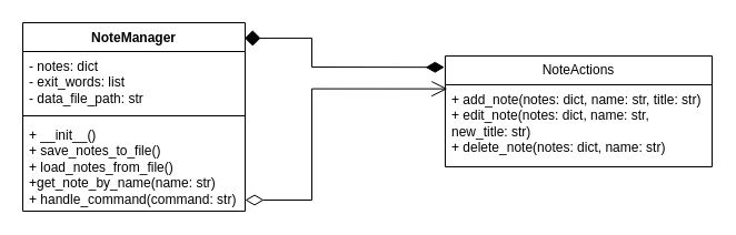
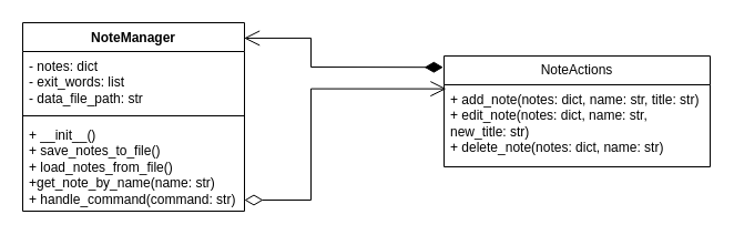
  <mxCell id="0" />
  <mxCell id="1" parent="0" />
  <mxCell id="2" value="NoteManager" style="swimlane;fontStyle=1;align=center;verticalAlign=top;childLayout=stackLayout;horizontal=1;startSize=26;horizontalStack=0;resizeParent=1;resizeParentMax=0;resizeLast=0;collapsible=1;marginBottom=0;whiteSpace=wrap;html=1;" vertex="1" parent="1"><mxGeometry x="20" y="20" width="200" height="170" as="geometry" /></mxCell>
  <mxCell id="3" value="- notes: dict &lt;br&gt;- exit_words: list &lt;br&gt;- data_file_path: str" style="text;strokeColor=none;fillColor=none;align=left;verticalAlign=top;spacingLeft=4;spacingRight=4;overflow=hidden;rotatable=0;points=[[0,0.5],[1,0.5]];portConstraint=eastwest;whiteSpace=wrap;html=1;" vertex="1" parent="2"><mxGeometry y="26" width="200" height="54" as="geometry" /></mxCell>
  <mxCell id="4" value="" style="line;strokeWidth=1;fillColor=none;align=left;verticalAlign=middle;spacingTop=-1;spacingLeft=3;spacingRight=3;rotatable=0;labelPosition=right;points=[];portConstraint=eastwest;strokeColor=inherit;" vertex="1" parent="2"><mxGeometry y="80" width="200" height="8" as="geometry" /></mxCell>
  <mxCell id="5" value="+ __init__()&lt;br&gt;+ save_notes_to_file()&lt;br&gt;+ load_notes_from_file()&lt;br&gt;+get_note_by_name(name: str)&lt;br&gt;+ handle_command(command: str)" style="text;strokeColor=none;fillColor=none;align=left;verticalAlign=top;spacingLeft=4;spacingRight=4;overflow=hidden;rotatable=0;points=[[0,0.5],[1,0.5]];portConstraint=eastwest;whiteSpace=wrap;html=1;" vertex="1" parent="2"><mxGeometry y="88" width="200" height="82" as="geometry" /></mxCell>
  <mxCell id="6" value="NoteActions" style="swimlane;fontStyle=0;childLayout=stackLayout;horizontal=1;startSize=26;fillColor=none;horizontalStack=0;resizeParent=1;resizeParentMax=0;resizeLast=0;collapsible=1;marginBottom=0;whiteSpace=wrap;html=1;" vertex="1" parent="1"><mxGeometry x="400" y="50" width="240" height="100" as="geometry" /></mxCell>
  <mxCell id="7" value="+ add_note(notes: dict, name: str, title: str)&lt;br&gt;+ edit_note(notes: dict, name: str, new_title: str)&lt;br&gt;+ delete_note(notes: dict, name: str)" style="text;strokeColor=none;fillColor=none;align=left;verticalAlign=top;spacingLeft=4;spacingRight=4;overflow=hidden;rotatable=0;points=[[0,0.5],[1,0.5]];portConstraint=eastwest;whiteSpace=wrap;html=1;" vertex="1" parent="6"><mxGeometry y="26" width="240" height="74" as="geometry" /></mxCell>
- <mxCell id="8" value="" style="endArrow=diamond;html=1;endSize=12;startArrow=diamondThin;startSize=14;startFill=1;edgeStyle=orthogonalEdgeStyle;align=left;verticalAlign=bottom;rounded=0;entryX=0.998;entryY=0.082;entryDx=0;entryDy=0;entryPerimeter=0;exitX=-0.003;exitY=0.102;exitDx=0;exitDy=0;exitPerimeter=0;" edge="1" parent="1" source="6" target="2"><mxGeometry x="-1" y="3" relative="1" as="geometry"><mxPoint x="330" y="110" as="sourcePoint" /><mxPoint x="230" y="80" as="targetPoint" /><Array as="points"><mxPoint x="389" y="60" /><mxPoint x="280" y="60" /><mxPoint x="280" y="34" /></Array></mxGeometry></mxCell>
+ <mxCell id="8" value="" style="endArrow=open;html=1;endSize=12;startArrow=diamondThin;startSize=14;startFill=1;edgeStyle=orthogonalEdgeStyle;align=left;verticalAlign=bottom;rounded=0;entryX=0.998;entryY=0.082;entryDx=0;entryDy=0;entryPerimeter=0;exitX=-0.003;exitY=0.102;exitDx=0;exitDy=0;exitPerimeter=0;" edge="1" parent="1" source="6" target="2"><mxGeometry x="-1" y="3" relative="1" as="geometry"><mxPoint x="330" y="110" as="sourcePoint" /><mxPoint x="230" y="80" as="targetPoint" /><Array as="points"><mxPoint x="389" y="60" /><mxPoint x="280" y="60" /><mxPoint x="280" y="34" /></Array></mxGeometry></mxCell>
  <mxCell id="9" value="" style="endArrow=open;html=1;endSize=12;startArrow=diamondThin;startSize=14;startFill=0;edgeStyle=orthogonalEdgeStyle;align=left;verticalAlign=bottom;rounded=0;entryX=0.008;entryY=0.049;entryDx=0;entryDy=0;entryPerimeter=0;" edge="1" parent="1" target="7"><mxGeometry x="-1" y="3" relative="1" as="geometry"><mxPoint x="220" y="180" as="sourcePoint" /><mxPoint x="380" y="180" as="targetPoint" /><Array as="points"><mxPoint x="280" y="180" /><mxPoint x="280" y="80" /></Array></mxGeometry></mxCell>
